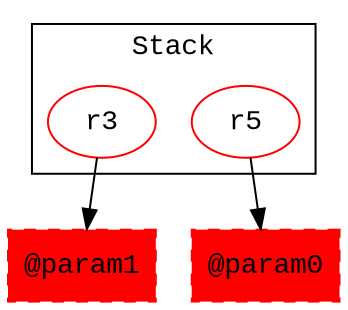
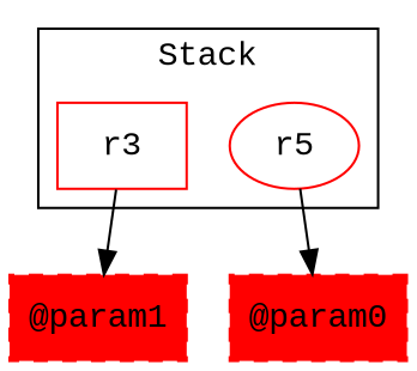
  digraph {
    rankDir=LR
    fontname="Liberation Mono"
    node [color=red fontname="Liberation Mono"]
    edge [fontname="Liberation Mono"]
-   r3
+   r3 [shape=box]
    r5
    "@param1" [shape=box style="filled,dashed"]
    "@param0" [shape=box style="filled,dashed"]
    subgraph cluster_1 {
      label=Stack
      r3
      r5
    }
    r3 -> "@param1"
    r5 -> "@param0"
  }
